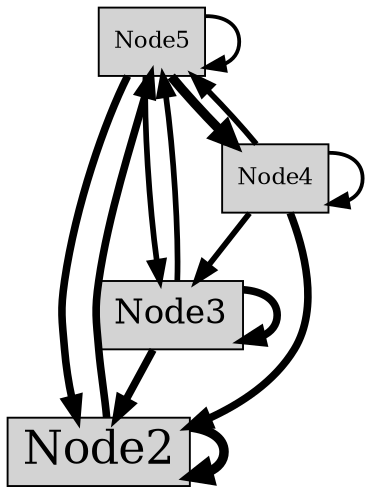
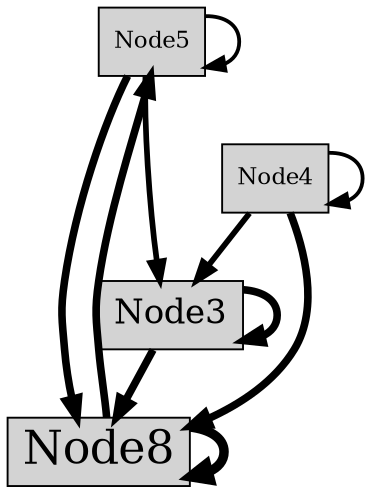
  digraph {
    node [fixedsize=false fontsize=12 shape=box style=filled]
    edge [color=black penwidth=4]
    n1 [label=Node5]
-   Node2 [fontsize=24]
+   Node2 [fontsize=24 label=Node8]
    Node3 [fontsize=18]
    Node4
    n1 -> n1 [penwidth=2]
    n1 -> Node2
    n1 -> Node3 [penwidth=3]
-   n1 -> Node4 [penwidth=5]
    Node2 -> n1
    Node2 -> Node2 [penwidth=5]
-   Node3 -> n1 [penwidth=3]
    Node3 -> Node2
    Node3 -> Node3
-   Node4 -> n1 [penwidth=3]
    Node4 -> Node2
    Node4 -> Node3 [penwidth=3]
    Node4 -> Node4 [penwidth=2]
  }
